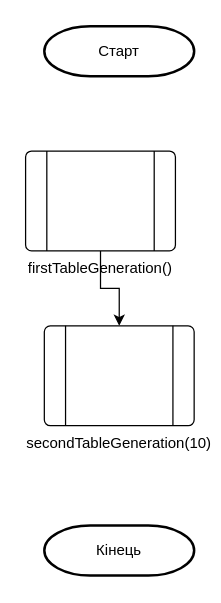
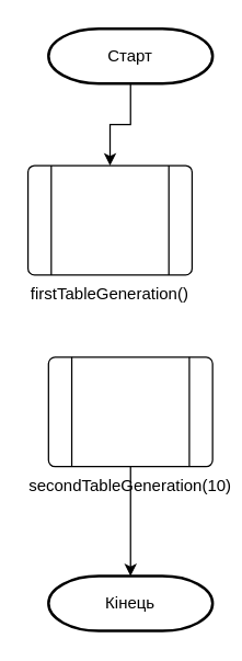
  <mxCell id="0" />
  <mxCell id="1" parent="0" />
  <mxCell id="2" value="Кінець" style="strokeWidth=2;html=1;shape=mxgraph.flowchart.terminator;whiteSpace=wrap;" vertex="1" parent="1"><mxGeometry x="35" y="420" width="120" height="40" as="geometry" /></mxCell>
+ <mxCell id="3" value="" style="edgeStyle=orthogonalEdgeStyle;rounded=0;orthogonalLoop=1;jettySize=auto;html=1;" edge="1" parent="1" source="4" target="6"><mxGeometry relative="1" as="geometry" /></mxCell>
  <mxCell id="4" value="Старт" style="strokeWidth=2;html=1;shape=mxgraph.flowchart.terminator;whiteSpace=wrap;" vertex="1" parent="1"><mxGeometry x="35" y="20" width="120" height="40" as="geometry" /></mxCell>
- <mxCell id="5" value="" style="edgeStyle=orthogonalEdgeStyle;rounded=0;orthogonalLoop=1;jettySize=auto;html=1;" edge="1" parent="1" source="6" target="8"><mxGeometry relative="1" as="geometry" /></mxCell>
  <mxCell id="6" value="firstTableGeneration()" style="verticalLabelPosition=bottom;verticalAlign=top;html=1;shape=process;whiteSpace=wrap;rounded=1;size=0.14;arcSize=6;" vertex="1" parent="1"><mxGeometry x="20" y="120" width="120" height="80" as="geometry" /></mxCell>
+ <mxCell id="7" value="" style="edgeStyle=orthogonalEdgeStyle;rounded=0;orthogonalLoop=1;jettySize=auto;html=1;" edge="1" parent="1" source="8" target="2"><mxGeometry relative="1" as="geometry" /></mxCell>
  <mxCell id="8" value="secondTableGeneration(10)" style="verticalLabelPosition=bottom;verticalAlign=top;html=1;shape=process;whiteSpace=wrap;rounded=1;size=0.14;arcSize=6;" vertex="1" parent="1"><mxGeometry x="35" y="260" width="120" height="80" as="geometry" /></mxCell>
